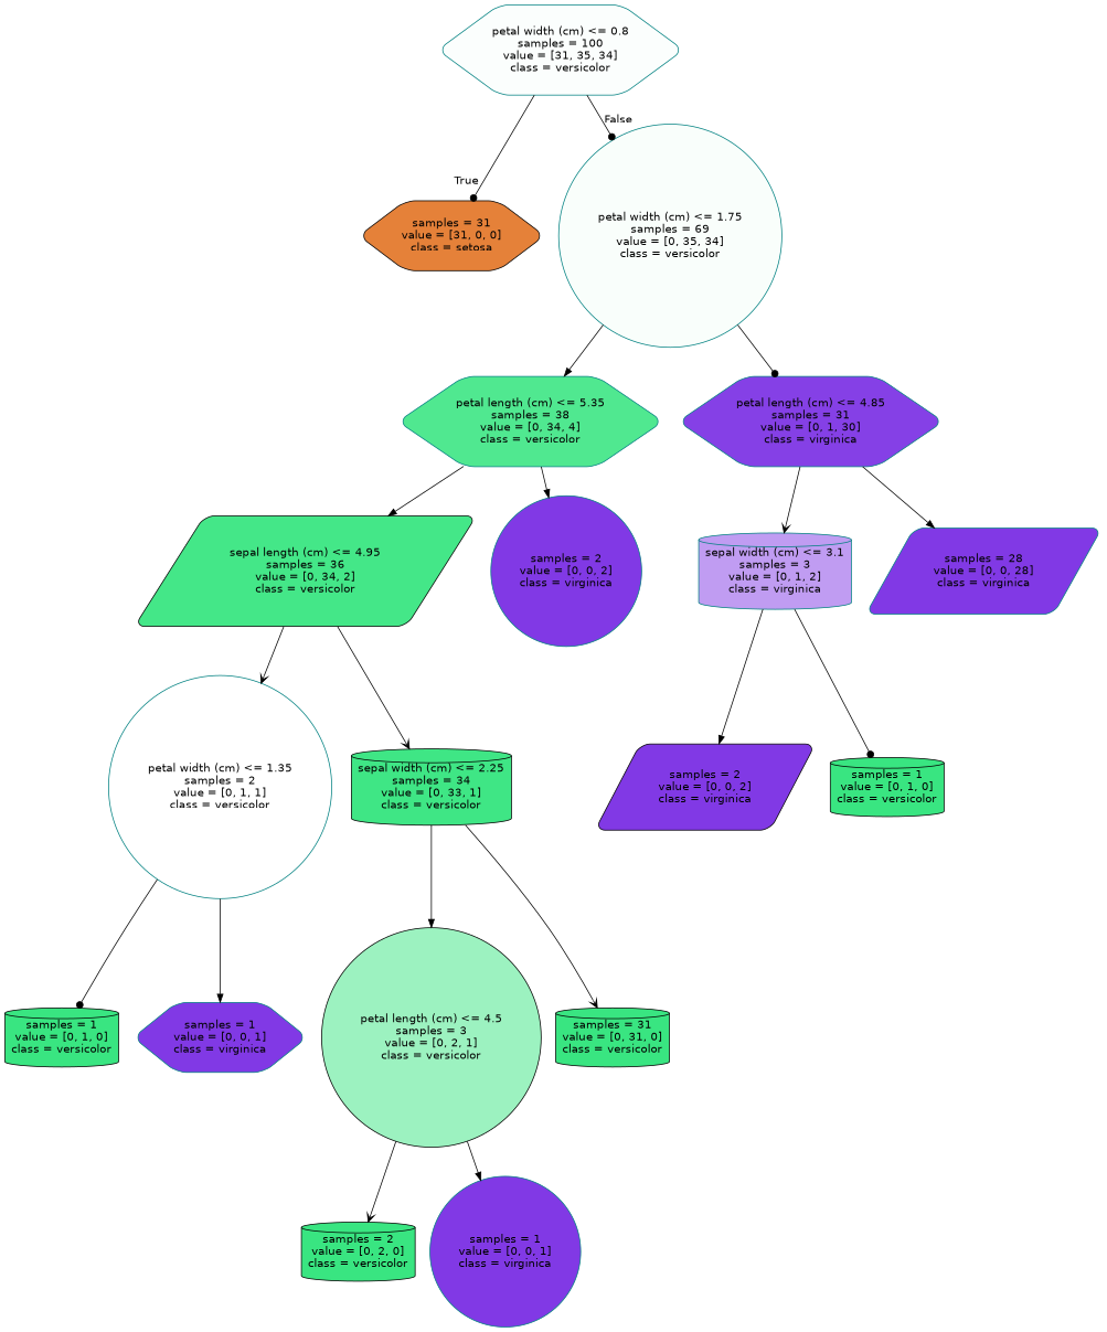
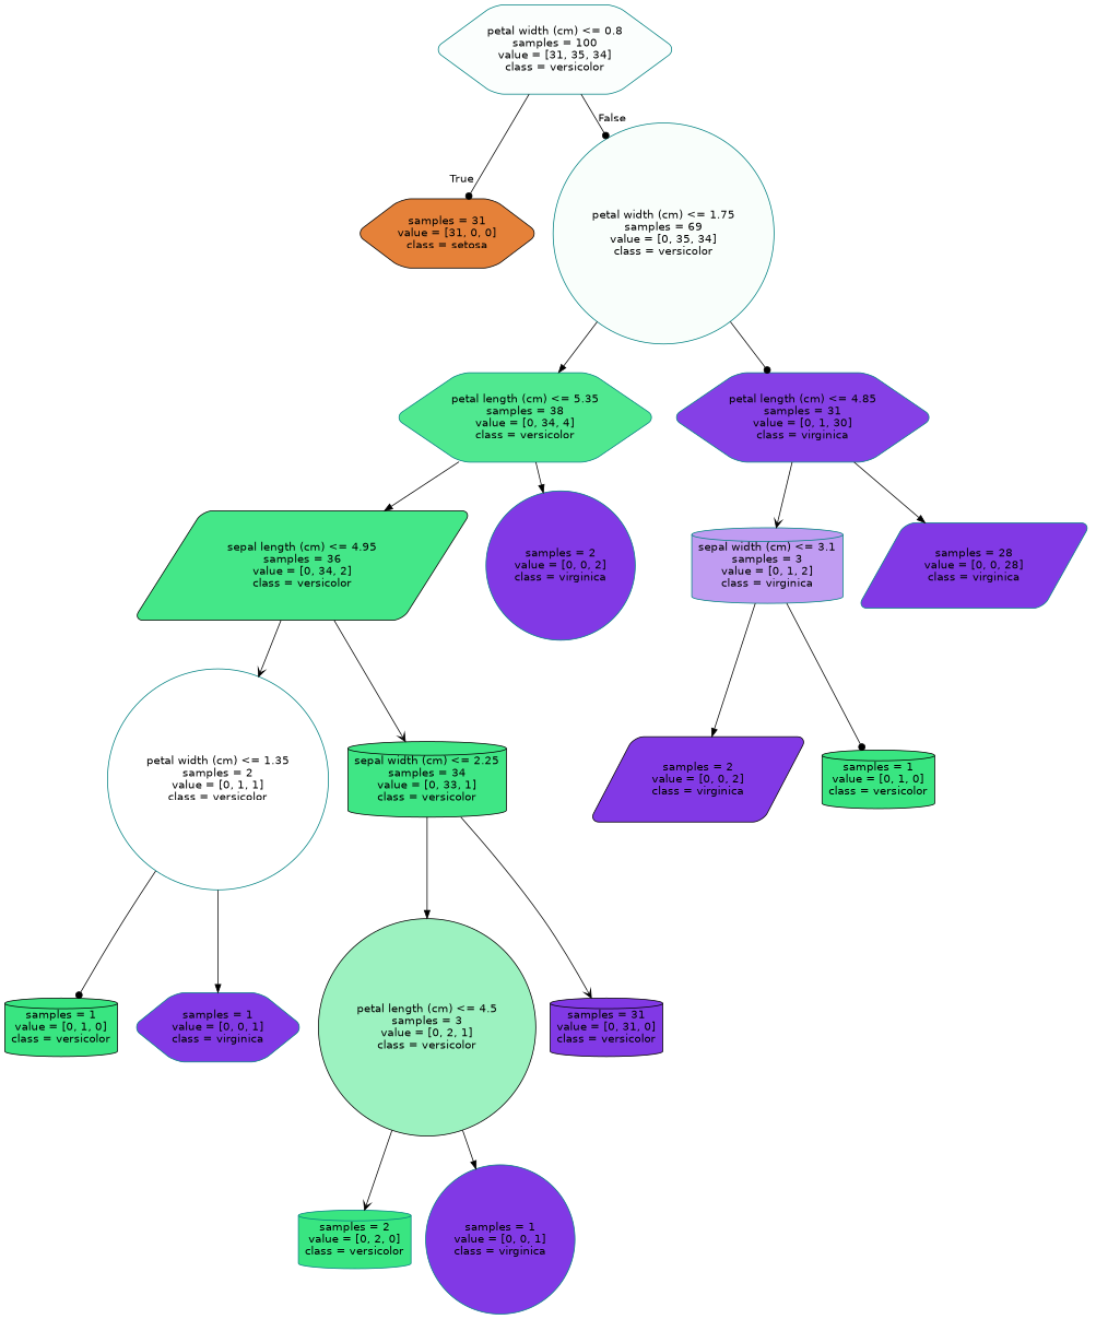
  digraph {
    node [color=teal fillcolor="#8139e5ff" fontname=helvetica shape=cylinder style="filled, rounded"]
    edge [arrowhead=normal fontname=helvetica]
    n1 [fillcolor="#39e58104" label="petal width (cm) <= 0.8\nsamples = 100\nvalue = [31, 35, 34]\nclass = versicolor" shape=hexagon]
    n2 [color=black fillcolor="#e58139ff" label="samples = 31\nvalue = [31, 0, 0]\nclass = setosa" shape=hexagon]
    n3 [fillcolor="#39e58107" label="petal width (cm) <= 1.75\nsamples = 69\nvalue = [0, 35, 34]\nclass = versicolor" shape=circle]
    n4 [fillcolor="#39e581e1" label="petal length (cm) <= 5.35\nsamples = 38\nvalue = [0, 34, 4]\nclass = versicolor" shape=hexagon]
    n5 [fillcolor="#8139e5f6" label="petal length (cm) <= 4.85\nsamples = 31\nvalue = [0, 1, 30]\nclass = virginica" shape=hexagon]
    n6 [color=black fillcolor="#39e581f0" label="sepal length (cm) <= 4.95\nsamples = 36\nvalue = [0, 34, 2]\nclass = versicolor" shape=parallelogram]
    n7 [label="samples = 2\nvalue = [0, 0, 2]\nclass = virginica" shape=circle]
    n8 [fillcolor="#8139e57f" label="sepal width (cm) <= 3.1\nsamples = 3\nvalue = [0, 1, 2]\nclass = virginica"]
    n9 [label="samples = 28\nvalue = [0, 0, 28]\nclass = virginica" shape=parallelogram]
    n10 [fillcolor="#39e58100" label="petal width (cm) <= 1.35\nsamples = 2\nvalue = [0, 1, 1]\nclass = versicolor" shape=circle]
    n11 [color=black fillcolor="#39e581f7" label="sepal width (cm) <= 2.25\nsamples = 34\nvalue = [0, 33, 1]\nclass = versicolor"]
    n12 [color=black fillcolor="#39e581ff" label="samples = 1\nvalue = [0, 1, 0]\nclass = versicolor"]
    n13 [label="samples = 1\nvalue = [0, 0, 1]\nclass = virginica" shape=hexagon]
    n14 [color=black fillcolor="#39e5817f" label="petal length (cm) <= 4.5\nsamples = 3\nvalue = [0, 2, 1]\nclass = versicolor" shape=circle]
-   n15 [color=black fillcolor="#39e581ff" label="samples = 31\nvalue = [0, 31, 0]\nclass = versicolor"]
-   n16 [color=black fillcolor="#39e581ff" label="samples = 2\nvalue = [0, 2, 0]\nclass = versicolor"]
+   n15 [color=black label="samples = 31\nvalue = [0, 31, 0]\nclass = versicolor"]
+   n16 [fillcolor="#39e581ff" label="samples = 2\nvalue = [0, 2, 0]\nclass = versicolor"]
    n17 [label="samples = 1\nvalue = [0, 0, 1]\nclass = virginica" shape=circle]
    n18 [color=black label="samples = 2\nvalue = [0, 0, 2]\nclass = virginica" shape=parallelogram]
    n19 [color=black fillcolor="#39e581ff" label="samples = 1\nvalue = [0, 1, 0]\nclass = versicolor"]
    n1 -> n2 [arrowhead=dot headlabel=True labelangle=45 labeldistance=2.5]
    n1 -> n3 [arrowhead=dot headlabel=False labelangle=-45 labeldistance=2.5]
    n3 -> n4
    n3 -> n5 [arrowhead=dot]
    n4 -> n6
    n4 -> n7
    n5 -> n8 [arrowhead=vee]
    n5 -> n9
    n6 -> n10 [arrowhead=vee]
    n6 -> n11 [arrowhead=vee]
    n8 -> n18
    n8 -> n19 [arrowhead=dot]
    n10 -> n12 [arrowhead=dot]
    n10 -> n13
    n11 -> n14
    n11 -> n15 [arrowhead=vee]
    n14 -> n16 [arrowhead=vee]
    n14 -> n17
  }
